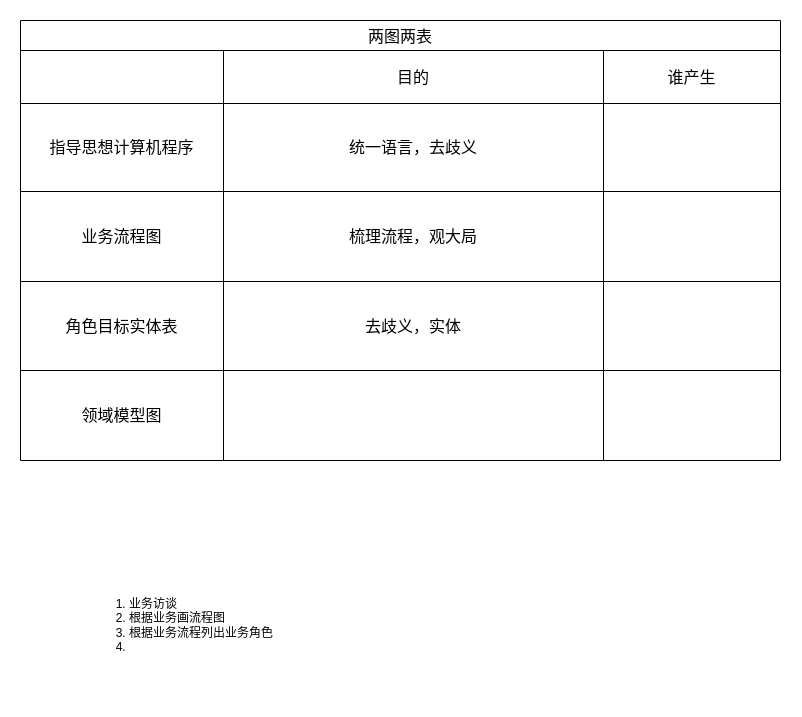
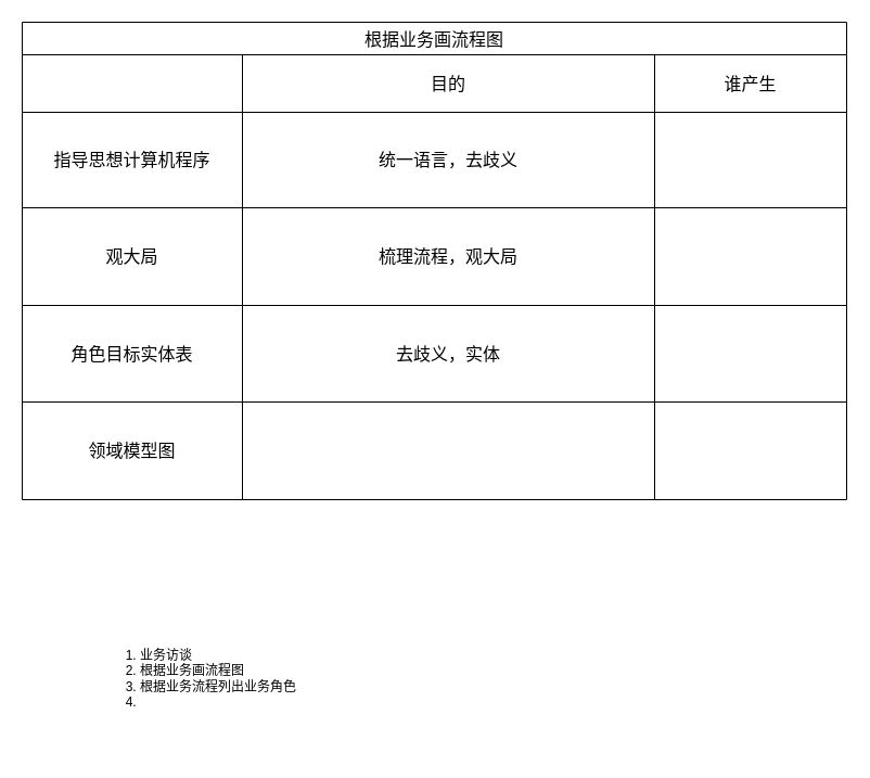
  <mxCell id="0" />
  <mxCell id="1" parent="0" />
- <mxCell id="2" value="两图两表" style="shape=table;startSize=30;container=1;collapsible=0;childLayout=tableLayout;strokeColor=default;fontSize=16;" vertex="1" parent="1"><mxGeometry x="20" y="20" width="760" height="440" as="geometry" /></mxCell>
+ <mxCell id="2" value="根据业务画流程图" style="shape=table;startSize=30;container=1;collapsible=0;childLayout=tableLayout;strokeColor=default;fontSize=16;" vertex="1" parent="1"><mxGeometry x="20" y="20" width="760" height="440" as="geometry" /></mxCell>
  <mxCell id="3" value="" style="shape=tableRow;horizontal=0;startSize=0;swimlaneHead=0;swimlaneBody=0;strokeColor=inherit;top=0;left=0;bottom=0;right=0;collapsible=0;dropTarget=0;fillColor=none;points=[[0,0.5],[1,0.5]];portConstraint=eastwest;fontSize=16;" vertex="1" parent="2"><mxGeometry y="30" width="760" height="53" as="geometry" /></mxCell>
  <mxCell id="4" value="" style="shape=partialRectangle;html=1;whiteSpace=wrap;connectable=0;strokeColor=inherit;overflow=hidden;fillColor=none;top=0;left=0;bottom=0;right=0;pointerEvents=1;fontSize=16;" vertex="1" parent="3"><mxGeometry width="203" height="53" as="geometry"><mxRectangle width="203" height="53" as="alternateBounds" /></mxGeometry></mxCell>
  <mxCell id="5" value="目的" style="shape=partialRectangle;html=1;whiteSpace=wrap;connectable=0;strokeColor=inherit;overflow=hidden;fillColor=none;top=0;left=0;bottom=0;right=0;pointerEvents=1;fontSize=16;" vertex="1" parent="3"><mxGeometry x="203" width="380" height="53" as="geometry"><mxRectangle width="380" height="53" as="alternateBounds" /></mxGeometry></mxCell>
  <mxCell id="6" value="谁产生" style="shape=partialRectangle;html=1;whiteSpace=wrap;connectable=0;strokeColor=inherit;overflow=hidden;fillColor=none;top=0;left=0;bottom=0;right=0;pointerEvents=1;fontSize=16;" vertex="1" parent="3"><mxGeometry x="583" width="177" height="53" as="geometry"><mxRectangle width="177" height="53" as="alternateBounds" /></mxGeometry></mxCell>
  <mxCell id="7" value="" style="shape=tableRow;horizontal=0;startSize=0;swimlaneHead=0;swimlaneBody=0;strokeColor=inherit;top=0;left=0;bottom=0;right=0;collapsible=0;dropTarget=0;fillColor=none;points=[[0,0.5],[1,0.5]];portConstraint=eastwest;fontSize=16;" vertex="1" parent="2"><mxGeometry y="83" width="760" height="88" as="geometry" /></mxCell>
  <mxCell id="8" value="指导思想计算机程序" style="shape=partialRectangle;html=1;whiteSpace=wrap;connectable=0;strokeColor=inherit;overflow=hidden;fillColor=none;top=0;left=0;bottom=0;right=0;pointerEvents=1;fontSize=16;" vertex="1" parent="7"><mxGeometry width="203" height="88" as="geometry"><mxRectangle width="203" height="88" as="alternateBounds" /></mxGeometry></mxCell>
  <mxCell id="9" value="统一语言，去歧义" style="shape=partialRectangle;html=1;whiteSpace=wrap;connectable=0;strokeColor=inherit;overflow=hidden;fillColor=none;top=0;left=0;bottom=0;right=0;pointerEvents=1;fontSize=16;" vertex="1" parent="7"><mxGeometry x="203" width="380" height="88" as="geometry"><mxRectangle width="380" height="88" as="alternateBounds" /></mxGeometry></mxCell>
  <mxCell id="10" value="" style="shape=partialRectangle;html=1;whiteSpace=wrap;connectable=0;strokeColor=inherit;overflow=hidden;fillColor=none;top=0;left=0;bottom=0;right=0;pointerEvents=1;fontSize=16;" vertex="1" parent="7"><mxGeometry x="583" width="177" height="88" as="geometry"><mxRectangle width="177" height="88" as="alternateBounds" /></mxGeometry></mxCell>
  <mxCell id="11" value="" style="shape=tableRow;horizontal=0;startSize=0;swimlaneHead=0;swimlaneBody=0;strokeColor=inherit;top=0;left=0;bottom=0;right=0;collapsible=0;dropTarget=0;fillColor=none;points=[[0,0.5],[1,0.5]];portConstraint=eastwest;fontSize=16;" vertex="1" parent="2"><mxGeometry y="171" width="760" height="90" as="geometry" /></mxCell>
- <mxCell id="12" value="业务流程图" style="shape=partialRectangle;html=1;whiteSpace=wrap;connectable=0;strokeColor=inherit;overflow=hidden;fillColor=none;top=0;left=0;bottom=0;right=0;pointerEvents=1;fontSize=16;" vertex="1" parent="11"><mxGeometry width="203" height="90" as="geometry"><mxRectangle width="203" height="90" as="alternateBounds" /></mxGeometry></mxCell>
+ <mxCell id="12" value="观大局" style="shape=partialRectangle;html=1;whiteSpace=wrap;connectable=0;strokeColor=inherit;overflow=hidden;fillColor=none;top=0;left=0;bottom=0;right=0;pointerEvents=1;fontSize=16;" vertex="1" parent="11"><mxGeometry width="203" height="90" as="geometry"><mxRectangle width="203" height="90" as="alternateBounds" /></mxGeometry></mxCell>
  <mxCell id="13" value="梳理流程，观大局" style="shape=partialRectangle;html=1;whiteSpace=wrap;connectable=0;strokeColor=inherit;overflow=hidden;fillColor=none;top=0;left=0;bottom=0;right=0;pointerEvents=1;fontSize=16;" vertex="1" parent="11"><mxGeometry x="203" width="380" height="90" as="geometry"><mxRectangle width="380" height="90" as="alternateBounds" /></mxGeometry></mxCell>
  <mxCell id="14" value="" style="shape=partialRectangle;html=1;whiteSpace=wrap;connectable=0;strokeColor=inherit;overflow=hidden;fillColor=none;top=0;left=0;bottom=0;right=0;pointerEvents=1;fontSize=16;" vertex="1" parent="11"><mxGeometry x="583" width="177" height="90" as="geometry"><mxRectangle width="177" height="90" as="alternateBounds" /></mxGeometry></mxCell>
  <mxCell id="15" value="" style="shape=tableRow;horizontal=0;startSize=0;swimlaneHead=0;swimlaneBody=0;strokeColor=inherit;top=0;left=0;bottom=0;right=0;collapsible=0;dropTarget=0;fillColor=none;points=[[0,0.5],[1,0.5]];portConstraint=eastwest;fontSize=16;" vertex="1" parent="2"><mxGeometry y="261" width="760" height="89" as="geometry" /></mxCell>
  <mxCell id="16" value="角色目标实体表" style="shape=partialRectangle;html=1;whiteSpace=wrap;connectable=0;strokeColor=inherit;overflow=hidden;fillColor=none;top=0;left=0;bottom=0;right=0;pointerEvents=1;fontSize=16;" vertex="1" parent="15"><mxGeometry width="203" height="89" as="geometry"><mxRectangle width="203" height="89" as="alternateBounds" /></mxGeometry></mxCell>
  <mxCell id="17" value="去歧义，实体" style="shape=partialRectangle;html=1;whiteSpace=wrap;connectable=0;strokeColor=inherit;overflow=hidden;fillColor=none;top=0;left=0;bottom=0;right=0;pointerEvents=1;fontSize=16;" vertex="1" parent="15"><mxGeometry x="203" width="380" height="89" as="geometry"><mxRectangle width="380" height="89" as="alternateBounds" /></mxGeometry></mxCell>
  <mxCell id="18" value="" style="shape=partialRectangle;html=1;whiteSpace=wrap;connectable=0;strokeColor=inherit;overflow=hidden;fillColor=none;top=0;left=0;bottom=0;right=0;pointerEvents=1;fontSize=16;" vertex="1" parent="15"><mxGeometry x="583" width="177" height="89" as="geometry"><mxRectangle width="177" height="89" as="alternateBounds" /></mxGeometry></mxCell>
  <mxCell id="19" value="" style="shape=tableRow;horizontal=0;startSize=0;swimlaneHead=0;swimlaneBody=0;strokeColor=inherit;top=0;left=0;bottom=0;right=0;collapsible=0;dropTarget=0;fillColor=none;points=[[0,0.5],[1,0.5]];portConstraint=eastwest;fontSize=16;" vertex="1" parent="2"><mxGeometry y="350" width="760" height="90" as="geometry" /></mxCell>
  <mxCell id="20" value="领域模型图" style="shape=partialRectangle;html=1;whiteSpace=wrap;connectable=0;strokeColor=inherit;overflow=hidden;fillColor=none;top=0;left=0;bottom=0;right=0;pointerEvents=1;fontSize=16;" vertex="1" parent="19"><mxGeometry width="203" height="90" as="geometry"><mxRectangle width="203" height="90" as="alternateBounds" /></mxGeometry></mxCell>
  <mxCell id="21" value="" style="shape=partialRectangle;html=1;whiteSpace=wrap;connectable=0;strokeColor=inherit;overflow=hidden;fillColor=none;top=0;left=0;bottom=0;right=0;pointerEvents=1;fontSize=16;" vertex="1" parent="19"><mxGeometry x="203" width="380" height="90" as="geometry"><mxRectangle width="380" height="90" as="alternateBounds" /></mxGeometry></mxCell>
  <mxCell id="22" value="" style="shape=partialRectangle;html=1;whiteSpace=wrap;connectable=0;strokeColor=inherit;overflow=hidden;fillColor=none;top=0;left=0;bottom=0;right=0;pointerEvents=1;fontSize=16;" vertex="1" parent="19"><mxGeometry x="583" width="177" height="90" as="geometry"><mxRectangle width="177" height="90" as="alternateBounds" /></mxGeometry></mxCell>
  <mxCell id="23" value="&lt;ol&gt;&lt;li&gt;业务访谈&lt;/li&gt;&lt;li&gt;根据业务画流程图&lt;/li&gt;&lt;li&gt;根据业务流程列出业务角色&lt;/li&gt;&lt;li&gt;&lt;br&gt;&lt;/li&gt;&lt;/ol&gt;" style="text;strokeColor=none;fillColor=none;html=1;whiteSpace=wrap;verticalAlign=middle;overflow=hidden;" vertex="1" parent="1"><mxGeometry x="87" y="555" width="198" height="140" as="geometry" /></mxCell>
